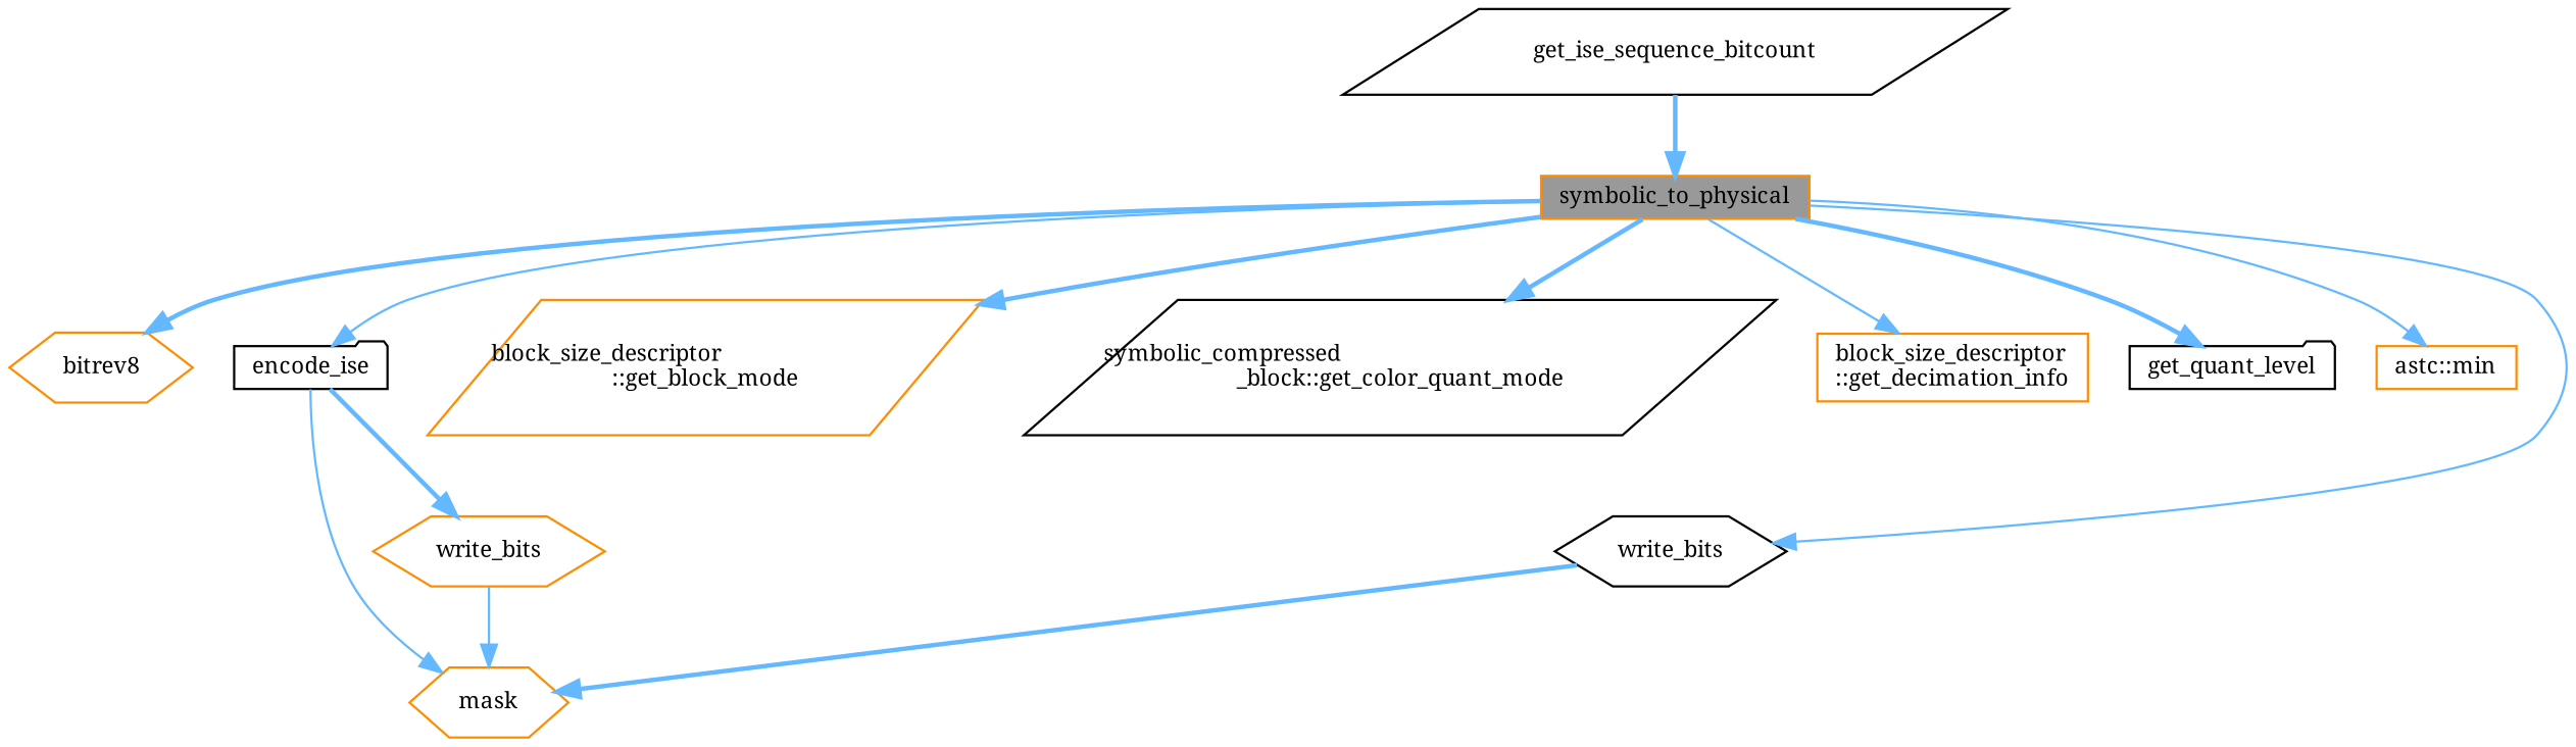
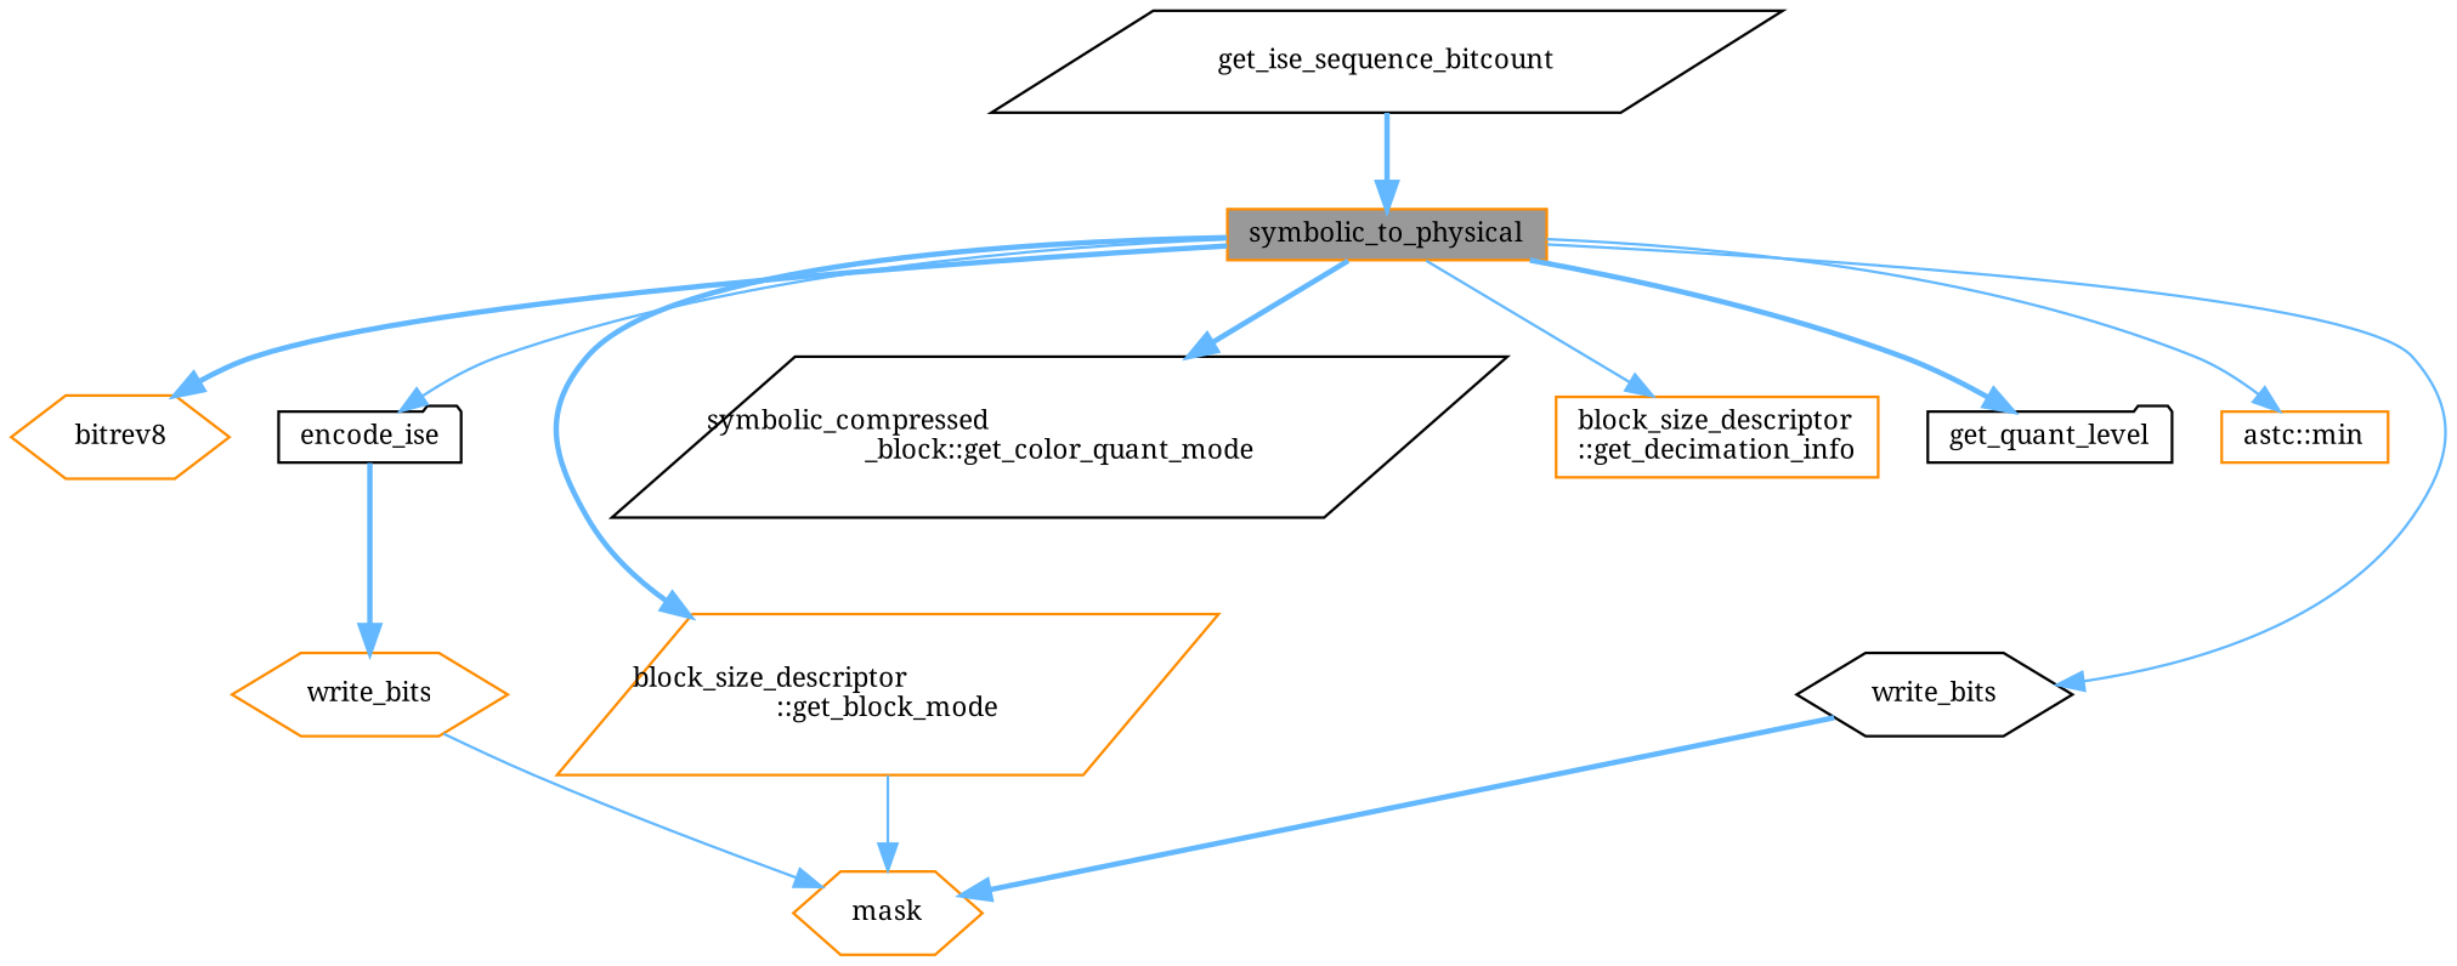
  digraph {
    fontname="Noto Serif"
    rankdir=TB
    node [color=darkorange fillcolor=white fontname="Noto Serif" fontsize=10 shape=hexagon style=filled]
    edge [color=steelblue1 fontname="Noto Serif" fontsize=10 labelfontname=Helvetica labelfontsize=10 style=bold]
    n1 [fillcolor=grey60 fontcolor=black height=0.2 label=symbolic_to_physical shape=box width=0.4]
    n2 [height=0.2 label=bitrev8 width=0.4]
    n3 [color=black height=0.2 label=encode_ise shape=folder width=0.4]
    n4 [height=0.2 label="block_size_descriptor\l::get_block_mode" shape=parallelogram width=0.4]
    n5 [color=black height=0.2 label="symbolic_compressed\l_block::get_color_quant_mode" shape=parallelogram width=0.4]
    n6 [height=0.2 label="block_size_descriptor\l::get_decimation_info" shape=box width=0.4]
    n7 [color=black height=0.2 label=get_quant_level shape=folder width=0.4]
    n8 [height=0.2 label="astc::min" shape=box width=0.4]
    n9 [color=black height=0.2 label=write_bits width=0.4]
    n10 [height=0.2 label=mask width=0.4]
    n11 [height=0.2 label=write_bits width=0.4]
    n12 [color=black height=0.2 label=get_ise_sequence_bitcount shape=parallelogram width=0.4]
    n1 -> n2
    n1 -> n3 [style=solid]
    n1 -> n4
    n1 -> n5
    n1 -> n6 [style=solid]
    n1 -> n7
    n1 -> n8 [style=solid]
    n1 -> n9 [style=solid]
-   n3 -> n10 [style=solid]
+   n4 -> n10 [style=solid]
    n3 -> n11
    n9 -> n10
    n11 -> n10 [style=solid]
    n12 -> n1
  }
